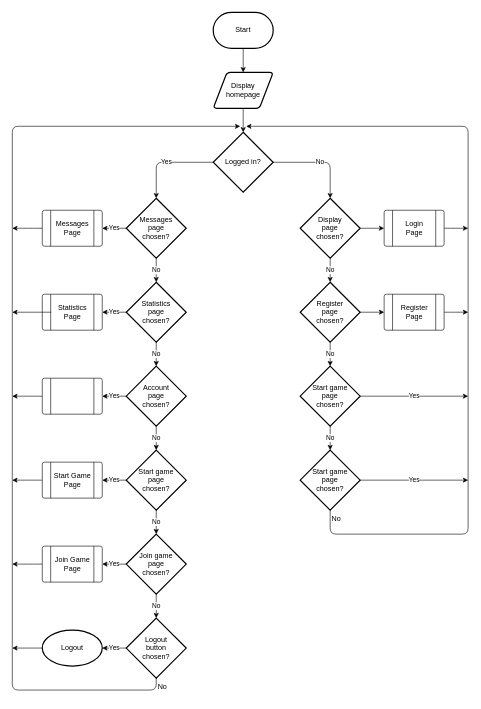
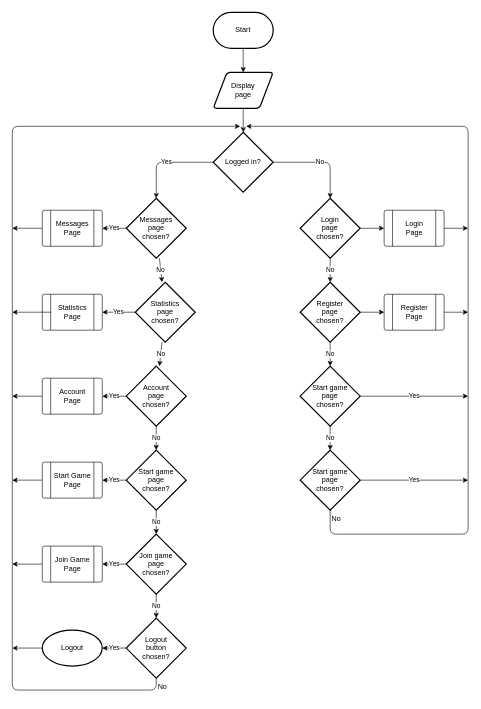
  <mxCell id="0" />
  <mxCell id="1" parent="0" />
  <mxCell id="2" style="edgeStyle=none;html=1;" parent="1" source="3" target="5" edge="1"><mxGeometry relative="1" as="geometry" /></mxCell>
  <mxCell id="3" value="Start" style="strokeWidth=2;html=1;shape=mxgraph.flowchart.terminator;whiteSpace=wrap;" parent="1" vertex="1"><mxGeometry x="355" y="20" width="100" height="60" as="geometry" /></mxCell>
  <mxCell id="4" style="edgeStyle=none;html=1;" parent="1" source="5" target="17" edge="1"><mxGeometry relative="1" as="geometry" /></mxCell>
- <mxCell id="5" value="Display&lt;br&gt;homepage" style="shape=parallelogram;html=1;strokeWidth=2;perimeter=parallelogramPerimeter;whiteSpace=wrap;rounded=1;arcSize=12;size=0.23;" parent="1" vertex="1"><mxGeometry x="355" y="120" width="100" height="60" as="geometry" /></mxCell>
+ <mxCell id="5" value="Display&lt;br&gt;page" style="shape=parallelogram;html=1;strokeWidth=2;perimeter=parallelogramPerimeter;whiteSpace=wrap;rounded=1;arcSize=12;size=0.23;" parent="1" vertex="1"><mxGeometry x="355" y="120" width="100" height="60" as="geometry" /></mxCell>
  <mxCell id="6" value="No" style="edgeStyle=none;html=1;" parent="1" source="8" target="11" edge="1"><mxGeometry relative="1" as="geometry" /></mxCell>
  <mxCell id="7" value="Yes" style="edgeStyle=orthogonalEdgeStyle;html=1;entryX=1;entryY=0.5;entryDx=0;entryDy=0;" parent="1" source="8" target="45" edge="1"><mxGeometry relative="1" as="geometry" /></mxCell>
  <mxCell id="8" value="Messages&lt;br&gt;page&lt;br&gt;chosen?" style="strokeWidth=2;html=1;shape=mxgraph.flowchart.decision;whiteSpace=wrap;" parent="1" vertex="1"><mxGeometry x="210" y="330" width="100" height="100" as="geometry" /></mxCell>
  <mxCell id="9" value="No" style="edgeStyle=none;html=1;" parent="1" source="11" target="14" edge="1"><mxGeometry relative="1" as="geometry" /></mxCell>
  <mxCell id="10" value="Yes" style="edgeStyle=orthogonalEdgeStyle;html=1;exitX=0;exitY=0.5;exitDx=0;exitDy=0;exitPerimeter=0;entryX=1;entryY=0.5;entryDx=0;entryDy=0;" parent="1" source="11" target="43" edge="1"><mxGeometry relative="1" as="geometry" /></mxCell>
- <mxCell id="11" value="Statistics&lt;br&gt;page&lt;br&gt;chosen?" style="strokeWidth=2;html=1;shape=mxgraph.flowchart.decision;whiteSpace=wrap;" parent="1" vertex="1"><mxGeometry x="210" y="470" width="100" height="100" as="geometry" /></mxCell>
+ <mxCell id="11" value="Statistics&lt;br&gt;page&lt;br&gt;chosen?" style="strokeWidth=2;html=1;shape=mxgraph.flowchart.decision;whiteSpace=wrap;" parent="1" vertex="1"><mxGeometry x="225" y="470" width="100" height="100" as="geometry" /></mxCell>
  <mxCell id="12" value="No" style="edgeStyle=orthogonalEdgeStyle;html=1;" parent="1" source="14" target="26" edge="1"><mxGeometry relative="1" as="geometry" /></mxCell>
  <mxCell id="13" value="Yes" style="edgeStyle=orthogonalEdgeStyle;html=1;exitX=0;exitY=0.5;exitDx=0;exitDy=0;exitPerimeter=0;entryX=1;entryY=0.5;entryDx=0;entryDy=0;" parent="1" source="14" target="42" edge="1"><mxGeometry relative="1" as="geometry" /></mxCell>
  <mxCell id="14" value="Account&lt;br&gt;page&lt;br&gt;chosen?" style="strokeWidth=2;html=1;shape=mxgraph.flowchart.decision;whiteSpace=wrap;" parent="1" vertex="1"><mxGeometry x="210" y="610" width="100" height="100" as="geometry" /></mxCell>
  <mxCell id="15" value="Yes" style="edgeStyle=orthogonalEdgeStyle;html=1;entryX=0.5;entryY=0;entryDx=0;entryDy=0;entryPerimeter=0;" parent="1" source="17" target="8" edge="1"><mxGeometry relative="1" as="geometry"><mxPoint x="210" y="270" as="targetPoint" /></mxGeometry></mxCell>
  <mxCell id="16" value="No" style="edgeStyle=orthogonalEdgeStyle;html=1;entryX=0.5;entryY=0;entryDx=0;entryDy=0;entryPerimeter=0;" parent="1" source="17" target="20" edge="1"><mxGeometry relative="1" as="geometry" /></mxCell>
  <mxCell id="17" value="Logged in?" style="strokeWidth=2;html=1;shape=mxgraph.flowchart.decision;whiteSpace=wrap;" parent="1" vertex="1"><mxGeometry x="355" y="220" width="100" height="100" as="geometry" /></mxCell>
  <mxCell id="18" value="No" style="edgeStyle=orthogonalEdgeStyle;html=1;" parent="1" source="20" target="23" edge="1"><mxGeometry relative="1" as="geometry" /></mxCell>
  <mxCell id="19" style="edgeStyle=orthogonalEdgeStyle;html=1;exitX=1;exitY=0.5;exitDx=0;exitDy=0;exitPerimeter=0;entryX=0;entryY=0.5;entryDx=0;entryDy=0;" parent="1" source="20" target="47" edge="1"><mxGeometry relative="1" as="geometry" /></mxCell>
- <mxCell id="20" value="Display&lt;br&gt;page&lt;br&gt;chosen?" style="strokeWidth=2;html=1;shape=mxgraph.flowchart.decision;whiteSpace=wrap;" parent="1" vertex="1"><mxGeometry x="500" y="330" width="100" height="100" as="geometry" /></mxCell>
+ <mxCell id="20" value="Login&lt;br&gt;page&lt;br&gt;chosen?" style="strokeWidth=2;html=1;shape=mxgraph.flowchart.decision;whiteSpace=wrap;" parent="1" vertex="1"><mxGeometry x="500" y="330" width="100" height="100" as="geometry" /></mxCell>
  <mxCell id="21" value="No" style="edgeStyle=orthogonalEdgeStyle;html=1;" parent="1" source="23" target="29" edge="1"><mxGeometry relative="1" as="geometry" /></mxCell>
  <mxCell id="22" style="edgeStyle=orthogonalEdgeStyle;html=1;entryX=0;entryY=0.5;entryDx=0;entryDy=0;" parent="1" source="23" target="49" edge="1"><mxGeometry relative="1" as="geometry" /></mxCell>
  <mxCell id="23" value="Register&lt;br&gt;page&lt;br&gt;chosen?" style="strokeWidth=2;html=1;shape=mxgraph.flowchart.decision;whiteSpace=wrap;" parent="1" vertex="1"><mxGeometry x="500" y="470" width="100" height="100" as="geometry" /></mxCell>
  <mxCell id="24" value="No" style="edgeStyle=orthogonalEdgeStyle;html=1;" parent="1" source="26" target="36" edge="1"><mxGeometry relative="1" as="geometry" /></mxCell>
  <mxCell id="25" value="Yes" style="edgeStyle=orthogonalEdgeStyle;html=1;exitX=0;exitY=0.5;exitDx=0;exitDy=0;exitPerimeter=0;entryX=1;entryY=0.5;entryDx=0;entryDy=0;" parent="1" source="26" target="40" edge="1"><mxGeometry relative="1" as="geometry" /></mxCell>
  <mxCell id="26" value="Start game&lt;br&gt;page&lt;br&gt;chosen?" style="strokeWidth=2;html=1;shape=mxgraph.flowchart.decision;whiteSpace=wrap;" parent="1" vertex="1"><mxGeometry x="210" y="750" width="100" height="100" as="geometry" /></mxCell>
  <mxCell id="27" value="No" style="edgeStyle=orthogonalEdgeStyle;html=1;" parent="1" source="29" target="32" edge="1"><mxGeometry relative="1" as="geometry" /></mxCell>
  <mxCell id="28" value="Yes" style="edgeStyle=orthogonalEdgeStyle;html=1;" parent="1" source="29" edge="1"><mxGeometry relative="1" as="geometry"><mxPoint x="780" y="660" as="targetPoint" /></mxGeometry></mxCell>
  <mxCell id="29" value="Start game&lt;br&gt;page&lt;br&gt;chosen?" style="strokeWidth=2;html=1;shape=mxgraph.flowchart.decision;whiteSpace=wrap;" parent="1" vertex="1"><mxGeometry x="500" y="610" width="100" height="100" as="geometry" /></mxCell>
  <mxCell id="30" value="Yes" style="edgeStyle=orthogonalEdgeStyle;html=1;" parent="1" source="32" edge="1"><mxGeometry relative="1" as="geometry"><mxPoint x="780" y="800" as="targetPoint" /></mxGeometry></mxCell>
  <mxCell id="31" style="edgeStyle=orthogonalEdgeStyle;html=1;" parent="1" source="32" edge="1"><mxGeometry relative="1" as="geometry"><mxPoint x="410" y="210" as="targetPoint" /><Array as="points"><mxPoint x="550" y="890" /><mxPoint x="780" y="890" /></Array></mxGeometry></mxCell>
  <mxCell id="32" value="Start game&lt;br&gt;page&lt;br&gt;chosen?" style="strokeWidth=2;html=1;shape=mxgraph.flowchart.decision;whiteSpace=wrap;" parent="1" vertex="1"><mxGeometry x="500" y="750" width="100" height="100" as="geometry" /></mxCell>
  <mxCell id="33" value="Yes" style="edgeStyle=orthogonalEdgeStyle;html=1;entryX=1;entryY=0.5;entryDx=0;entryDy=0;" parent="1" source="36" target="38" edge="1"><mxGeometry relative="1" as="geometry" /></mxCell>
  <mxCell id="34" style="edgeStyle=orthogonalEdgeStyle;html=1;exitX=0.5;exitY=1;exitDx=0;exitDy=0;exitPerimeter=0;" parent="1" source="60" edge="1"><mxGeometry relative="1" as="geometry"><mxPoint x="400" y="210" as="targetPoint" /><Array as="points"><mxPoint x="260" y="1150" /><mxPoint x="20" y="1150" /><mxPoint x="20" y="210" /></Array><mxPoint x="260" y="1110" as="sourcePoint" /></mxGeometry></mxCell>
  <mxCell id="35" value="No" style="edgeStyle=none;html=1;" parent="1" source="36" target="60" edge="1"><mxGeometry relative="1" as="geometry" /></mxCell>
  <mxCell id="36" value="Join game&lt;br&gt;page&lt;br&gt;chosen?" style="strokeWidth=2;html=1;shape=mxgraph.flowchart.decision;whiteSpace=wrap;" parent="1" vertex="1"><mxGeometry x="210" y="890" width="100" height="100" as="geometry" /></mxCell>
  <mxCell id="37" style="edgeStyle=orthogonalEdgeStyle;html=1;" parent="1" source="38" edge="1"><mxGeometry relative="1" as="geometry"><mxPoint x="20" y="940" as="targetPoint" /></mxGeometry></mxCell>
  <mxCell id="38" value="" style="verticalLabelPosition=bottom;verticalAlign=top;html=1;shape=process;whiteSpace=wrap;rounded=1;size=0.14;arcSize=6;" parent="1" vertex="1"><mxGeometry x="70" y="910" width="100" height="60" as="geometry" /></mxCell>
  <mxCell id="39" style="edgeStyle=orthogonalEdgeStyle;html=1;" parent="1" source="40" edge="1"><mxGeometry relative="1" as="geometry"><mxPoint x="20" y="800" as="targetPoint" /></mxGeometry></mxCell>
  <mxCell id="40" value="" style="verticalLabelPosition=bottom;verticalAlign=top;html=1;shape=process;whiteSpace=wrap;rounded=1;size=0.14;arcSize=6;" parent="1" vertex="1"><mxGeometry x="70" y="770" width="100" height="60" as="geometry" /></mxCell>
  <mxCell id="41" style="edgeStyle=orthogonalEdgeStyle;html=1;" parent="1" source="42" edge="1"><mxGeometry relative="1" as="geometry"><mxPoint x="20" y="660" as="targetPoint" /></mxGeometry></mxCell>
  <mxCell id="42" value="" style="verticalLabelPosition=bottom;verticalAlign=top;html=1;shape=process;whiteSpace=wrap;rounded=1;size=0.14;arcSize=6;" parent="1" vertex="1"><mxGeometry x="70" y="630" width="100" height="60" as="geometry" /></mxCell>
  <mxCell id="43" value="" style="verticalLabelPosition=bottom;verticalAlign=top;html=1;shape=process;whiteSpace=wrap;rounded=1;size=0.14;arcSize=6;" parent="1" vertex="1"><mxGeometry x="70" y="490" width="100" height="60" as="geometry" /></mxCell>
  <mxCell id="44" style="edgeStyle=orthogonalEdgeStyle;html=1;" parent="1" source="45" edge="1"><mxGeometry relative="1" as="geometry"><mxPoint x="20" y="380" as="targetPoint" /></mxGeometry></mxCell>
  <mxCell id="45" value="" style="verticalLabelPosition=bottom;verticalAlign=top;html=1;shape=process;whiteSpace=wrap;rounded=1;size=0.14;arcSize=6;" parent="1" vertex="1"><mxGeometry x="70" y="350" width="100" height="60" as="geometry" /></mxCell>
  <mxCell id="46" style="edgeStyle=orthogonalEdgeStyle;html=1;" parent="1" source="47" edge="1"><mxGeometry relative="1" as="geometry"><mxPoint x="780" y="380" as="targetPoint" /></mxGeometry></mxCell>
  <mxCell id="47" value="" style="verticalLabelPosition=bottom;verticalAlign=top;html=1;shape=process;whiteSpace=wrap;rounded=1;size=0.14;arcSize=6;" parent="1" vertex="1"><mxGeometry x="640" y="350" width="100" height="60" as="geometry" /></mxCell>
  <mxCell id="48" style="edgeStyle=orthogonalEdgeStyle;html=1;" parent="1" source="49" edge="1"><mxGeometry relative="1" as="geometry"><mxPoint x="780" y="520" as="targetPoint" /></mxGeometry></mxCell>
  <mxCell id="49" value="" style="verticalLabelPosition=bottom;verticalAlign=top;html=1;shape=process;whiteSpace=wrap;rounded=1;size=0.14;arcSize=6;" parent="1" vertex="1"><mxGeometry x="640" y="490" width="100" height="60" as="geometry" /></mxCell>
  <mxCell id="50" value="Messages&lt;br&gt;Page" style="text;html=1;align=center;verticalAlign=middle;resizable=0;points=[];autosize=1;strokeColor=none;fillColor=none;" parent="1" vertex="1"><mxGeometry x="80" y="360" width="80" height="40" as="geometry" /></mxCell>
  <mxCell id="51" style="edgeStyle=orthogonalEdgeStyle;html=1;" parent="1" source="52" edge="1"><mxGeometry relative="1" as="geometry"><mxPoint x="20" y="520" as="targetPoint" /></mxGeometry></mxCell>
  <mxCell id="52" value="Statistics&lt;br&gt;Page" style="text;html=1;align=center;verticalAlign=middle;resizable=0;points=[];autosize=1;strokeColor=none;fillColor=none;" parent="1" vertex="1"><mxGeometry x="85" y="500" width="70" height="40" as="geometry" /></mxCell>
+ <mxCell id="53" value="Account&lt;br&gt;Page" style="text;html=1;align=center;verticalAlign=middle;resizable=0;points=[];autosize=1;strokeColor=none;fillColor=none;" parent="1" vertex="1"><mxGeometry x="85" y="640" width="70" height="40" as="geometry" /></mxCell>
  <mxCell id="54" value="Start Game&lt;br&gt;Page" style="text;html=1;align=center;verticalAlign=middle;resizable=0;points=[];autosize=1;strokeColor=none;fillColor=none;" parent="1" vertex="1"><mxGeometry x="80" y="780" width="80" height="40" as="geometry" /></mxCell>
  <mxCell id="55" value="Join Game&lt;br&gt;Page" style="text;html=1;align=center;verticalAlign=middle;resizable=0;points=[];autosize=1;strokeColor=none;fillColor=none;" parent="1" vertex="1"><mxGeometry x="80" y="920" width="80" height="40" as="geometry" /></mxCell>
  <mxCell id="56" value="Login&lt;br&gt;Page" style="text;html=1;align=center;verticalAlign=middle;resizable=0;points=[];autosize=1;strokeColor=none;fillColor=none;" parent="1" vertex="1"><mxGeometry x="665" y="360" width="50" height="40" as="geometry" /></mxCell>
  <mxCell id="57" value="Register&lt;br&gt;Page" style="text;html=1;align=center;verticalAlign=middle;resizable=0;points=[];autosize=1;strokeColor=none;fillColor=none;" parent="1" vertex="1"><mxGeometry x="655" y="500" width="70" height="40" as="geometry" /></mxCell>
  <mxCell id="58" value="No" style="text;html=1;align=center;verticalAlign=middle;resizable=0;points=[];autosize=1;strokeColor=none;fillColor=none;" parent="1" vertex="1"><mxGeometry x="540" y="850" width="40" height="30" as="geometry" /></mxCell>
  <mxCell id="59" value="Yes" style="edgeStyle=none;html=1;" parent="1" source="60" target="63" edge="1"><mxGeometry relative="1" as="geometry" /></mxCell>
  <mxCell id="60" value="Logout&lt;br&gt;button&lt;br&gt;chosen?" style="strokeWidth=2;html=1;shape=mxgraph.flowchart.decision;whiteSpace=wrap;" parent="1" vertex="1"><mxGeometry x="210" y="1030" width="100" height="100" as="geometry" /></mxCell>
  <mxCell id="61" value="No" style="text;html=1;align=center;verticalAlign=middle;resizable=0;points=[];autosize=1;strokeColor=none;fillColor=none;" parent="1" vertex="1"><mxGeometry x="250" y="1130" width="40" height="30" as="geometry" /></mxCell>
  <mxCell id="62" style="edgeStyle=none;html=1;" parent="1" source="63" edge="1"><mxGeometry relative="1" as="geometry"><mxPoint x="20" y="1080" as="targetPoint" /></mxGeometry></mxCell>
  <mxCell id="63" value="Logout" style="ellipse;whiteSpace=wrap;html=1;absoluteArcSize=1;arcSize=14;strokeWidth=2;" parent="1" vertex="1"><mxGeometry x="70" y="1050" width="100" height="60" as="geometry" /></mxCell>
